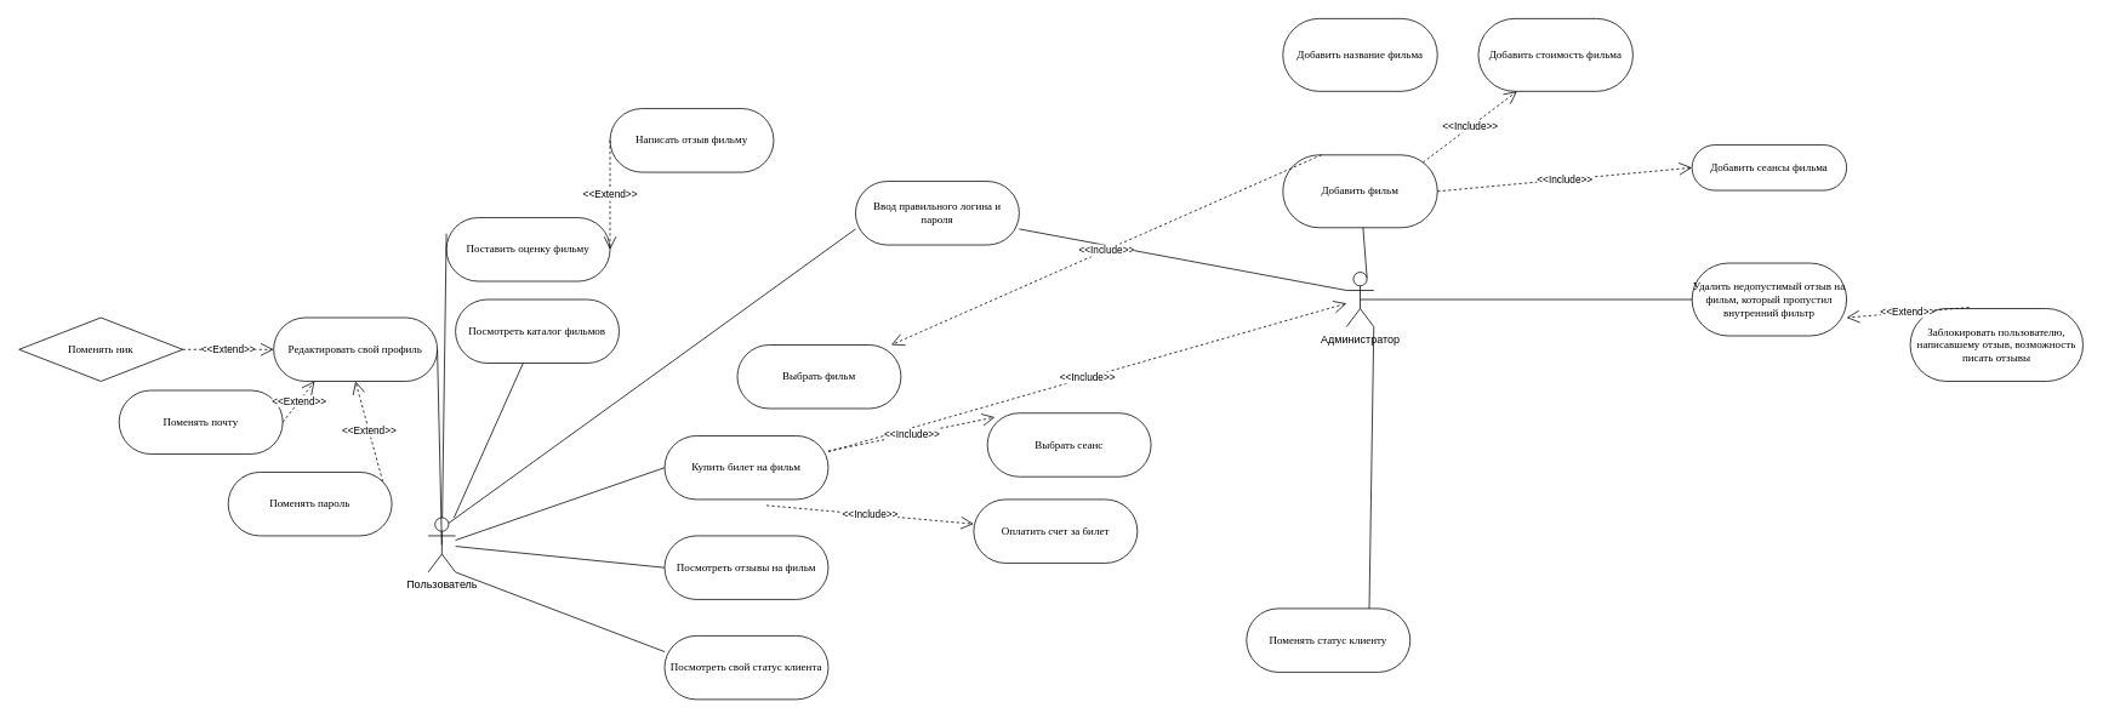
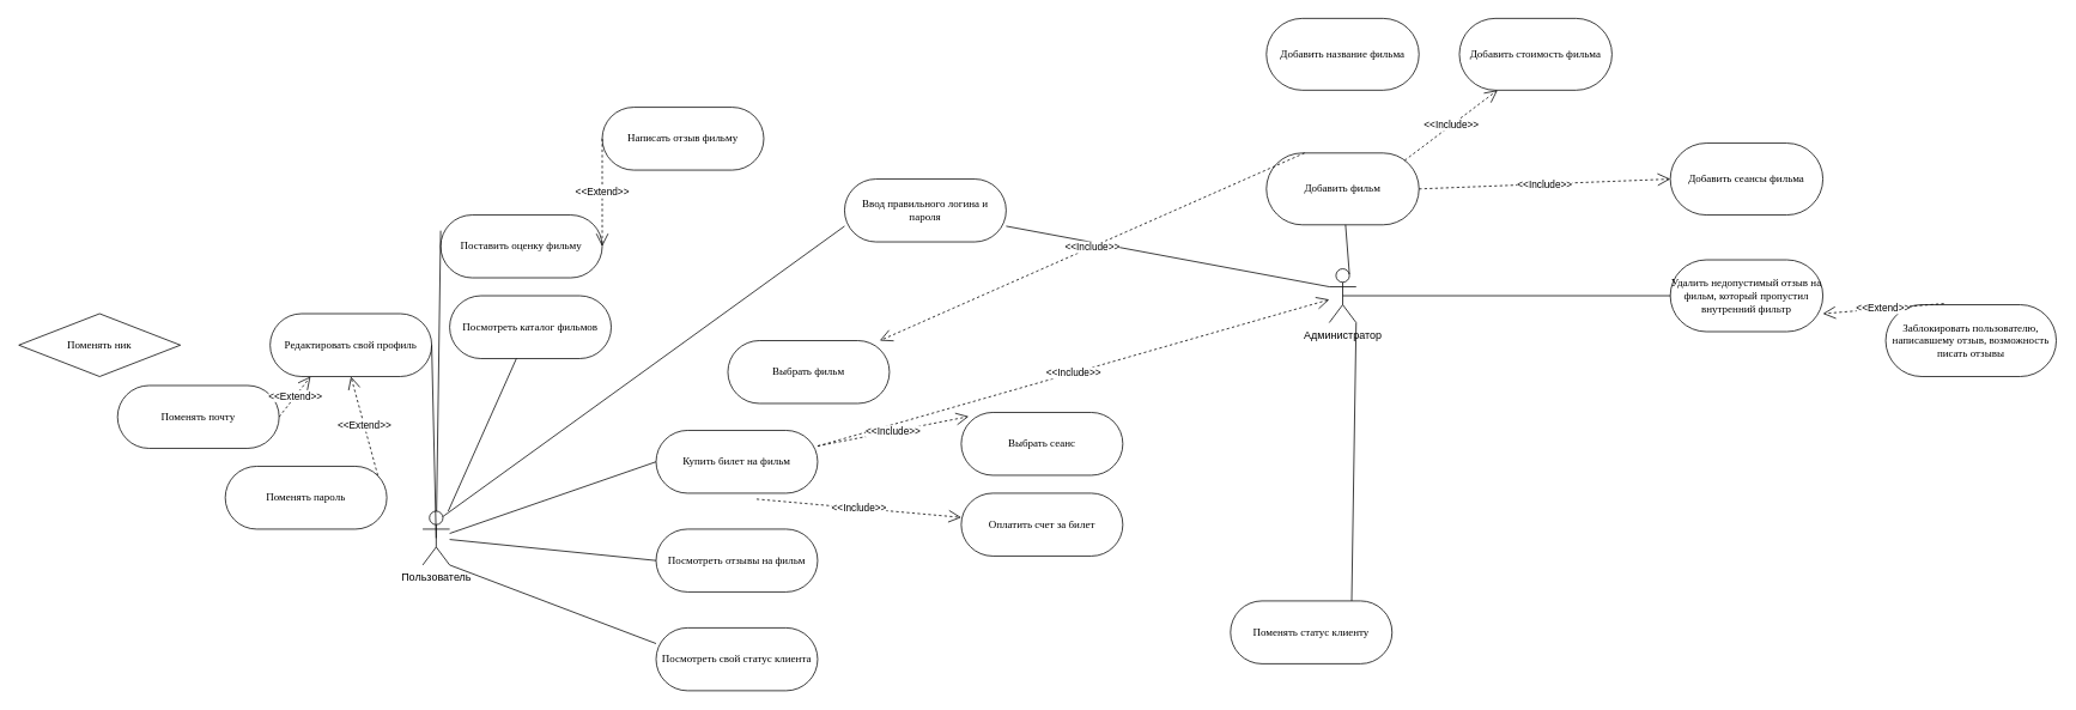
  <mxCell id="0" />
  <mxCell id="1" parent="0" />
  <mxCell id="2" value="Пользователь" style="shape=umlActor;verticalLabelPosition=bottom;verticalAlign=top;html=1;" parent="1" vertex="1"><mxGeometry x="470" y="569" width="30" height="60" as="geometry" /></mxCell>
  <mxCell id="3" value="Ввод правильного логина и пароля" style="rounded=1;whiteSpace=wrap;html=1;shadow=0;comic=0;labelBackgroundColor=none;strokeWidth=1;fontFamily=Verdana;fontSize=12;align=center;arcSize=50;" parent="1" vertex="1"><mxGeometry x="940" y="199" width="180" height="70" as="geometry" /></mxCell>
  <mxCell id="4" value="Поставить оценку фильму" style="rounded=1;whiteSpace=wrap;html=1;shadow=0;comic=0;labelBackgroundColor=none;strokeWidth=1;fontFamily=Verdana;fontSize=12;align=center;arcSize=50;" parent="1" vertex="1"><mxGeometry x="490" y="239" width="180" height="70" as="geometry" /></mxCell>
  <mxCell id="5" value="Написать отзыв фильму" style="rounded=1;whiteSpace=wrap;html=1;shadow=0;comic=0;labelBackgroundColor=none;strokeWidth=1;fontFamily=Verdana;fontSize=12;align=center;arcSize=50;" parent="1" vertex="1"><mxGeometry x="670" y="119" width="180" height="70" as="geometry" /></mxCell>
  <mxCell id="6" value="&amp;lt;&amp;lt;Extend&amp;gt;&amp;gt;" style="endArrow=open;endSize=12;dashed=1;html=1;rounded=0;exitX=0;exitY=0.5;exitDx=0;exitDy=0;entryX=1;entryY=0.5;entryDx=0;entryDy=0;" parent="1" source="5" target="4" edge="1"><mxGeometry width="160" relative="1" as="geometry"><mxPoint x="1390" y="309" as="sourcePoint" /><mxPoint x="1460" y="449" as="targetPoint" /></mxGeometry></mxCell>
  <mxCell id="7" value="" style="endArrow=none;html=1;rounded=0;entryX=0;entryY=0.25;entryDx=0;entryDy=0;" parent="1" source="2" target="4" edge="1"><mxGeometry width="50" height="50" relative="1" as="geometry"><mxPoint x="1620" y="349" as="sourcePoint" /><mxPoint x="1670" y="299" as="targetPoint" /></mxGeometry></mxCell>
  <mxCell id="8" value="" style="endArrow=none;html=1;rounded=0;entryX=0;entryY=0.75;entryDx=0;entryDy=0;exitX=0.75;exitY=0.1;exitDx=0;exitDy=0;exitPerimeter=0;" parent="1" target="3" edge="1" source="2"><mxGeometry width="50" height="50" relative="1" as="geometry"><mxPoint x="1070" y="129" as="sourcePoint" /><mxPoint x="1210" y="317" as="targetPoint" /></mxGeometry></mxCell>
  <mxCell id="9" value="Купить билет на фильм" style="rounded=1;whiteSpace=wrap;html=1;shadow=0;comic=0;labelBackgroundColor=none;strokeWidth=1;fontFamily=Verdana;fontSize=12;align=center;arcSize=50;" parent="1" vertex="1"><mxGeometry x="730" y="479" width="180" height="70" as="geometry" /></mxCell>
  <mxCell id="10" value="Выбрать фильм" style="rounded=1;whiteSpace=wrap;html=1;shadow=0;comic=0;labelBackgroundColor=none;strokeWidth=1;fontFamily=Verdana;fontSize=12;align=center;arcSize=50;" parent="1" vertex="1"><mxGeometry x="810" y="379" width="180" height="70" as="geometry" /></mxCell>
- <mxCell id="11" value="Выбрать сеанс" style="rounded=1;whiteSpace=wrap;html=1;shadow=0;comic=0;labelBackgroundColor=none;strokeWidth=1;fontFamily=Verdana;fontSize=12;align=center;arcSize=50;" parent="1" vertex="1"><mxGeometry x="1085" y="454" width="180" height="70" as="geometry" /></mxCell>
+ <mxCell id="11" value="Выбрать сеанс" style="rounded=1;whiteSpace=wrap;html=1;shadow=0;comic=0;labelBackgroundColor=none;strokeWidth=1;fontFamily=Verdana;fontSize=12;align=center;arcSize=50;" parent="1" vertex="1"><mxGeometry x="1070" y="459" width="180" height="70" as="geometry" /></mxCell>
  <mxCell id="12" value="&amp;lt;&amp;lt;Include&amp;gt;&amp;gt;" style="endArrow=open;endSize=12;dashed=1;html=1;rounded=0;exitX=1;exitY=0.25;exitDx=0;exitDy=0;" parent="1" source="9" target="21" edge="1"><mxGeometry width="160" relative="1" as="geometry"><mxPoint x="1350" y="104" as="sourcePoint" /><mxPoint x="1520" y="109" as="targetPoint" /></mxGeometry></mxCell>
  <mxCell id="13" value="&amp;lt;&amp;lt;Include&amp;gt;&amp;gt;" style="endArrow=open;endSize=12;dashed=1;html=1;rounded=0;entryX=0.046;entryY=0.065;entryDx=0;entryDy=0;entryPerimeter=0;" parent="1" source="9" target="11" edge="1"><mxGeometry width="160" relative="1" as="geometry"><mxPoint x="1330" y="407" as="sourcePoint" /><mxPoint x="1370" y="418" as="targetPoint" /><Array as="points" /></mxGeometry></mxCell>
  <mxCell id="14" value="Оплатить счет за билет" style="rounded=1;whiteSpace=wrap;html=1;shadow=0;comic=0;labelBackgroundColor=none;strokeWidth=1;fontFamily=Verdana;fontSize=12;align=center;arcSize=50;" parent="1" vertex="1"><mxGeometry x="1070" y="549" width="180" height="70" as="geometry" /></mxCell>
  <mxCell id="15" value="&amp;lt;&amp;lt;Include&amp;gt;&amp;gt;" style="endArrow=open;endSize=12;dashed=1;html=1;rounded=0;exitX=0.622;exitY=1.094;exitDx=0;exitDy=0;exitPerimeter=0;" parent="1" source="9" target="14" edge="1"><mxGeometry width="160" relative="1" as="geometry"><mxPoint x="1284" y="459" as="sourcePoint" /><mxPoint x="1378" y="534" as="targetPoint" /><Array as="points" /></mxGeometry></mxCell>
  <mxCell id="16" value="" style="endArrow=none;html=1;rounded=0;entryX=0;entryY=0.5;entryDx=0;entryDy=0;" parent="1" source="2" target="9" edge="1"><mxGeometry width="50" height="50" relative="1" as="geometry"><mxPoint x="1080" y="151" as="sourcePoint" /><mxPoint x="1210" y="247" as="targetPoint" /></mxGeometry></mxCell>
  <mxCell id="17" value="Посмотреть каталог фильмов" style="rounded=1;whiteSpace=wrap;html=1;shadow=0;comic=0;labelBackgroundColor=none;strokeWidth=1;fontFamily=Verdana;fontSize=12;align=center;arcSize=50;" parent="1" vertex="1"><mxGeometry x="500" y="329" width="180" height="70" as="geometry" /></mxCell>
  <mxCell id="18" value="Посмотреть отзывы на фильм" style="rounded=1;whiteSpace=wrap;html=1;shadow=0;comic=0;labelBackgroundColor=none;strokeWidth=1;fontFamily=Verdana;fontSize=12;align=center;arcSize=50;" parent="1" vertex="1"><mxGeometry x="730" y="589" width="180" height="70" as="geometry" /></mxCell>
  <mxCell id="19" value="" style="endArrow=none;html=1;rounded=0;entryX=0;entryY=0.5;entryDx=0;entryDy=0;" parent="1" source="2" target="18" edge="1"><mxGeometry width="50" height="50" relative="1" as="geometry"><mxPoint x="1080" y="169" as="sourcePoint" /><mxPoint x="1195" y="389" as="targetPoint" /></mxGeometry></mxCell>
  <mxCell id="20" value="" style="endArrow=none;html=1;rounded=0;" parent="1" source="2" target="17" edge="1"><mxGeometry width="50" height="50" relative="1" as="geometry"><mxPoint x="1090" y="179" as="sourcePoint" /><mxPoint x="1205" y="399" as="targetPoint" /></mxGeometry></mxCell>
  <mxCell id="21" value="Администратор" style="shape=umlActor;verticalLabelPosition=bottom;verticalAlign=top;html=1;" parent="1" vertex="1"><mxGeometry x="1480" y="299" width="30" height="60" as="geometry" /></mxCell>
  <mxCell id="22" value="Добавить фильм" style="rounded=1;whiteSpace=wrap;html=1;shadow=0;comic=0;labelBackgroundColor=none;strokeWidth=1;fontFamily=Verdana;fontSize=12;align=center;arcSize=50;" parent="1" vertex="1"><mxGeometry x="1410" y="170" width="170" height="80" as="geometry" /></mxCell>
  <mxCell id="23" value="" style="endArrow=none;html=1;rounded=0;entryX=1;entryY=0.75;entryDx=0;entryDy=0;exitX=0;exitY=0.333;exitDx=0;exitDy=0;exitPerimeter=0;" parent="1" source="21" target="3" edge="1"><mxGeometry width="50" height="50" relative="1" as="geometry"><mxPoint x="1080" y="139" as="sourcePoint" /><mxPoint x="1170" y="122" as="targetPoint" /><Array as="points" /></mxGeometry></mxCell>
  <mxCell id="24" value="Добавить название фильма" style="rounded=1;whiteSpace=wrap;html=1;shadow=0;comic=0;labelBackgroundColor=none;strokeWidth=1;fontFamily=Verdana;fontSize=12;align=center;arcSize=50;" parent="1" vertex="1"><mxGeometry x="1410" y="20" width="170" height="80" as="geometry" /></mxCell>
  <mxCell id="25" value="Добавить стоимость фильма" style="rounded=1;whiteSpace=wrap;html=1;shadow=0;comic=0;labelBackgroundColor=none;strokeWidth=1;fontFamily=Verdana;fontSize=12;align=center;arcSize=50;" parent="1" vertex="1"><mxGeometry x="1625" y="20" width="170" height="80" as="geometry" /></mxCell>
- <mxCell id="26" value="Добавить сеансы фильма" style="rounded=1;whiteSpace=wrap;html=1;shadow=0;comic=0;labelBackgroundColor=none;strokeWidth=1;fontFamily=Verdana;fontSize=12;align=center;arcSize=50;" parent="1" vertex="1"><mxGeometry x="1860" y="159" width="170" height="50" as="geometry" /></mxCell>
+ <mxCell id="26" value="Добавить сеансы фильма" style="rounded=1;whiteSpace=wrap;html=1;shadow=0;comic=0;labelBackgroundColor=none;strokeWidth=1;fontFamily=Verdana;fontSize=12;align=center;arcSize=50;" parent="1" vertex="1"><mxGeometry x="1860" y="159" width="170" height="80" as="geometry" /></mxCell>
  <mxCell id="27" value="&amp;lt;&amp;lt;Include&amp;gt;&amp;gt;" style="endArrow=open;endSize=12;dashed=1;html=1;rounded=0;exitX=0.25;exitY=0;exitDx=0;exitDy=0;" parent="1" source="22" target="10" edge="1"><mxGeometry width="160" relative="1" as="geometry"><mxPoint x="1610" y="160" as="sourcePoint" /><mxPoint x="1780" y="165" as="targetPoint" /></mxGeometry></mxCell>
  <mxCell id="28" value="&amp;lt;&amp;lt;Include&amp;gt;&amp;gt;" style="endArrow=open;endSize=12;dashed=1;html=1;rounded=0;exitX=0.906;exitY=0.103;exitDx=0;exitDy=0;entryX=0.25;entryY=1;entryDx=0;entryDy=0;exitPerimeter=0;" parent="1" source="22" target="25" edge="1"><mxGeometry width="160" relative="1" as="geometry"><mxPoint x="1780" y="99" as="sourcePoint" /><mxPoint x="1763" y="59" as="targetPoint" /><Array as="points" /></mxGeometry></mxCell>
  <mxCell id="29" value="&amp;lt;&amp;lt;Include&amp;gt;&amp;gt;" style="endArrow=open;endSize=12;dashed=1;html=1;rounded=0;exitX=1;exitY=0.5;exitDx=0;exitDy=0;entryX=0;entryY=0.5;entryDx=0;entryDy=0;" parent="1" source="22" target="26" edge="1"><mxGeometry width="160" relative="1" as="geometry"><mxPoint x="1914" y="127" as="sourcePoint" /><mxPoint x="1983" y="59" as="targetPoint" /><Array as="points" /></mxGeometry></mxCell>
  <mxCell id="30" value="" style="endArrow=none;html=1;rounded=0;entryX=0.75;entryY=0.1;entryDx=0;entryDy=0;entryPerimeter=0;" parent="1" source="22" edge="1" target="21"><mxGeometry width="50" height="50" relative="1" as="geometry"><mxPoint x="2000" y="193" as="sourcePoint" /><mxPoint x="1900" y="379" as="targetPoint" /></mxGeometry></mxCell>
  <mxCell id="31" value="Удалить недопустимый отзыв на фильм, который пропустил внутренний фильтр" style="rounded=1;whiteSpace=wrap;html=1;shadow=0;comic=0;labelBackgroundColor=none;strokeWidth=1;fontFamily=Verdana;fontSize=12;align=center;arcSize=50;" parent="1" vertex="1"><mxGeometry x="1860" y="289" width="170" height="80" as="geometry" /></mxCell>
  <mxCell id="32" value="" style="endArrow=none;html=1;rounded=0;exitX=0;exitY=0.5;exitDx=0;exitDy=0;entryX=0.5;entryY=0.5;entryDx=0;entryDy=0;entryPerimeter=0;" parent="1" source="31" edge="1" target="21"><mxGeometry width="50" height="50" relative="1" as="geometry"><mxPoint x="1898" y="209" as="sourcePoint" /><mxPoint x="1910" y="389" as="targetPoint" /></mxGeometry></mxCell>
  <mxCell id="33" value="Заблокировать пользователю, написавшему отзыв, возможность писать отзывы" style="rounded=1;whiteSpace=wrap;html=1;shadow=0;comic=0;labelBackgroundColor=none;strokeWidth=1;fontFamily=Verdana;fontSize=12;align=center;arcSize=50;" parent="1" vertex="1"><mxGeometry x="2100" y="339" width="190" height="80" as="geometry" /></mxCell>
  <mxCell id="34" value="&amp;lt;&amp;lt;Extend&amp;gt;&amp;gt;" style="endArrow=open;endSize=12;dashed=1;html=1;rounded=0;entryX=1;entryY=0.75;entryDx=0;entryDy=0;exitX=0.341;exitY=-0.016;exitDx=0;exitDy=0;exitPerimeter=0;" parent="1" source="33" target="31" edge="1"><mxGeometry width="160" relative="1" as="geometry"><mxPoint x="2310" y="399" as="sourcePoint" /><mxPoint x="2210" y="339" as="targetPoint" /></mxGeometry></mxCell>
  <mxCell id="35" value="Посмотреть свой статус клиента" style="rounded=1;whiteSpace=wrap;html=1;shadow=0;comic=0;labelBackgroundColor=none;strokeWidth=1;fontFamily=Verdana;fontSize=12;align=center;arcSize=50;" parent="1" vertex="1"><mxGeometry x="730" y="699" width="180" height="70" as="geometry" /></mxCell>
  <mxCell id="36" value="" style="endArrow=none;html=1;rounded=0;entryX=0;entryY=0.25;entryDx=0;entryDy=0;exitX=1;exitY=1;exitDx=0;exitDy=0;exitPerimeter=0;" parent="1" target="35" edge="1" source="2"><mxGeometry width="50" height="50" relative="1" as="geometry"><mxPoint x="1068" y="170" as="sourcePoint" /><mxPoint x="1105" y="511" as="targetPoint" /><Array as="points" /></mxGeometry></mxCell>
  <mxCell id="37" value="Поменять статус клиенту" style="rounded=1;whiteSpace=wrap;html=1;shadow=0;comic=0;labelBackgroundColor=none;strokeWidth=1;fontFamily=Verdana;fontSize=12;align=center;arcSize=50;" parent="1" vertex="1"><mxGeometry x="1370" y="669" width="180" height="70" as="geometry" /></mxCell>
  <mxCell id="38" value="" style="endArrow=none;html=1;rounded=0;exitX=0.75;exitY=0;exitDx=0;exitDy=0;entryX=1;entryY=1;entryDx=0;entryDy=0;entryPerimeter=0;" parent="1" source="37" edge="1" target="21"><mxGeometry width="50" height="50" relative="1" as="geometry"><mxPoint x="2050" y="349" as="sourcePoint" /><mxPoint x="1880" y="429" as="targetPoint" /></mxGeometry></mxCell>
  <mxCell id="39" value="Редактировать свой профиль" style="rounded=1;whiteSpace=wrap;html=1;shadow=0;comic=0;labelBackgroundColor=none;strokeWidth=1;fontFamily=Verdana;fontSize=12;align=center;arcSize=50;" parent="1" vertex="1"><mxGeometry x="300" y="349" width="180" height="70" as="geometry" /></mxCell>
  <mxCell id="40" value="" style="endArrow=none;html=1;rounded=0;exitX=1;exitY=0.5;exitDx=0;exitDy=0;entryX=0.5;entryY=0.5;entryDx=0;entryDy=0;entryPerimeter=0;" parent="1" source="39" target="2" edge="1"><mxGeometry width="50" height="50" relative="1" as="geometry"><mxPoint x="1370" y="349" as="sourcePoint" /><mxPoint x="1420" y="299" as="targetPoint" /></mxGeometry></mxCell>
  <mxCell id="41" value="Поменять ник" style="rhombus;whiteSpace=wrap;html=1;shadow=0;comic=0;labelBackgroundColor=none;strokeWidth=1;fontFamily=Verdana;fontSize=12;align=center;arcSize=50;" parent="1" vertex="1"><mxGeometry x="20" y="349" width="180" height="70" as="geometry" /></mxCell>
  <mxCell id="42" value="Поменять почту" style="rounded=1;whiteSpace=wrap;html=1;shadow=0;comic=0;labelBackgroundColor=none;strokeWidth=1;fontFamily=Verdana;fontSize=12;align=center;arcSize=50;" parent="1" vertex="1"><mxGeometry x="130" y="429" width="180" height="70" as="geometry" /></mxCell>
  <mxCell id="43" value="Поменять пароль" style="rounded=1;whiteSpace=wrap;html=1;shadow=0;comic=0;labelBackgroundColor=none;strokeWidth=1;fontFamily=Verdana;fontSize=12;align=center;arcSize=50;" parent="1" vertex="1"><mxGeometry x="250" y="519" width="180" height="70" as="geometry" /></mxCell>
  <mxCell id="44" value="&amp;lt;&amp;lt;Extend&amp;gt;&amp;gt;" style="endArrow=open;endSize=12;dashed=1;html=1;rounded=0;exitX=0.944;exitY=0.143;exitDx=0;exitDy=0;entryX=0.5;entryY=1;entryDx=0;entryDy=0;exitPerimeter=0;" parent="1" source="43" target="39" edge="1"><mxGeometry width="160" relative="1" as="geometry"><mxPoint x="1490" y="334" as="sourcePoint" /><mxPoint x="1390" y="264" as="targetPoint" /><Array as="points" /></mxGeometry></mxCell>
  <mxCell id="45" value="&amp;lt;&amp;lt;Extend&amp;gt;&amp;gt;" style="endArrow=open;endSize=12;dashed=1;html=1;rounded=0;exitX=1;exitY=0.5;exitDx=0;exitDy=0;entryX=0.25;entryY=1;entryDx=0;entryDy=0;" parent="1" source="42" target="39" edge="1"><mxGeometry width="160" relative="1" as="geometry"><mxPoint x="700" y="349" as="sourcePoint" /><mxPoint x="840" y="190" as="targetPoint" /><Array as="points" /></mxGeometry></mxCell>
- <mxCell id="46" value="&amp;lt;&amp;lt;Extend&amp;gt;&amp;gt;" style="endArrow=open;endSize=12;dashed=1;html=1;rounded=0;exitX=1;exitY=0.5;exitDx=0;exitDy=0;entryX=0;entryY=0.5;entryDx=0;entryDy=0;" parent="1" source="41" target="39" edge="1"><mxGeometry width="160" relative="1" as="geometry"><mxPoint x="690" y="264" as="sourcePoint" /><mxPoint x="795" y="190" as="targetPoint" /><Array as="points" /></mxGeometry></mxCell>
